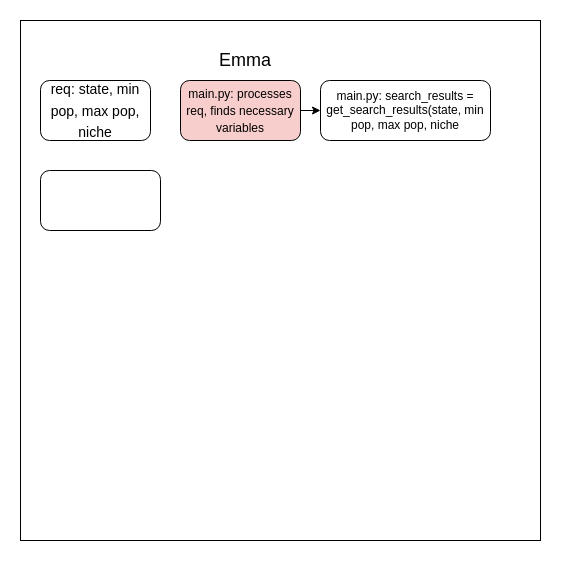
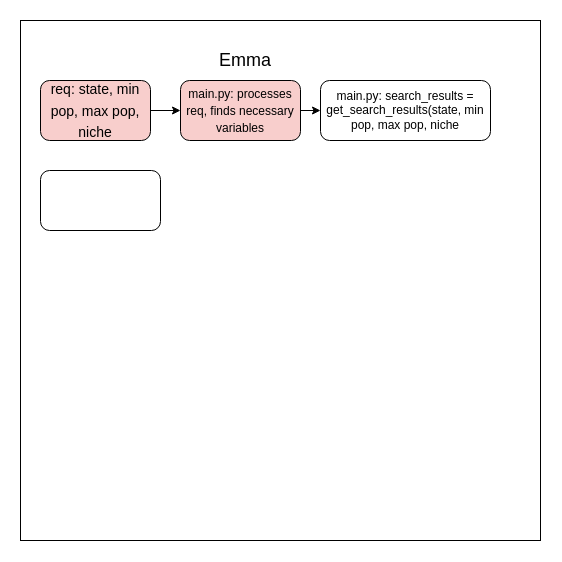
  <mxCell id="0" />
  <mxCell id="1" parent="0" />
  <mxCell id="2" value="" style="whiteSpace=wrap;html=1;aspect=fixed;" vertex="1" parent="1"><mxGeometry x="20" y="20" width="520" height="520" as="geometry" /></mxCell>
  <mxCell id="3" value="&lt;font style=&quot;font-size: 18px;&quot;&gt;Emma&lt;br&gt;&lt;/font&gt;" style="text;html=1;strokeColor=none;fillColor=none;align=center;verticalAlign=middle;whiteSpace=wrap;rounded=0;" vertex="1" parent="1"><mxGeometry x="110" y="30" width="270" height="60" as="geometry" /></mxCell>
- <mxCell id="5" value="&lt;font style=&quot;font-size: 14px;&quot;&gt;req: state, min pop, max pop, niche&lt;/font&gt;" style="rounded=1;whiteSpace=wrap;html=1;fontSize=18;" vertex="1" parent="1"><mxGeometry x="40" y="80" width="110" height="60" as="geometry" /></mxCell>
+ <mxCell id="4" style="edgeStyle=none;html=1;entryX=0;entryY=0.5;entryDx=0;entryDy=0;fontSize=14;" edge="1" parent="1" source="5" target="7"><mxGeometry relative="1" as="geometry" /></mxCell>
+ <mxCell id="5" value="&lt;font style=&quot;font-size: 14px;&quot;&gt;req: state, min pop, max pop, niche&lt;/font&gt;" style="rounded=1;whiteSpace=wrap;html=1;fontSize=18;fillColor=#f8cecc;" vertex="1" parent="1"><mxGeometry x="40" y="80" width="110" height="60" as="geometry" /></mxCell>
  <mxCell id="6" style="edgeStyle=none;html=1;fontSize=12;" edge="1" parent="1" source="7" target="8"><mxGeometry relative="1" as="geometry" /></mxCell>
  <mxCell id="7" value="&lt;font style=&quot;font-size: 12px;&quot;&gt;main.py: processes req, finds necessary variables&lt;/font&gt;" style="rounded=1;whiteSpace=wrap;html=1;fontSize=14;fillColor=#f8cecc;" vertex="1" parent="1"><mxGeometry x="180" y="80" width="120" height="60" as="geometry" /></mxCell>
  <mxCell id="8" value="main.py: search_results = get_search_results(state, min pop, max pop, niche" style="rounded=1;whiteSpace=wrap;html=1;fontSize=12;" vertex="1" parent="1"><mxGeometry x="320" y="80" width="170" height="60" as="geometry" /></mxCell>
  <mxCell id="9" value="" style="rounded=1;whiteSpace=wrap;html=1;fontSize=12;" vertex="1" parent="1"><mxGeometry x="40" y="170" width="120" height="60" as="geometry" /></mxCell>
